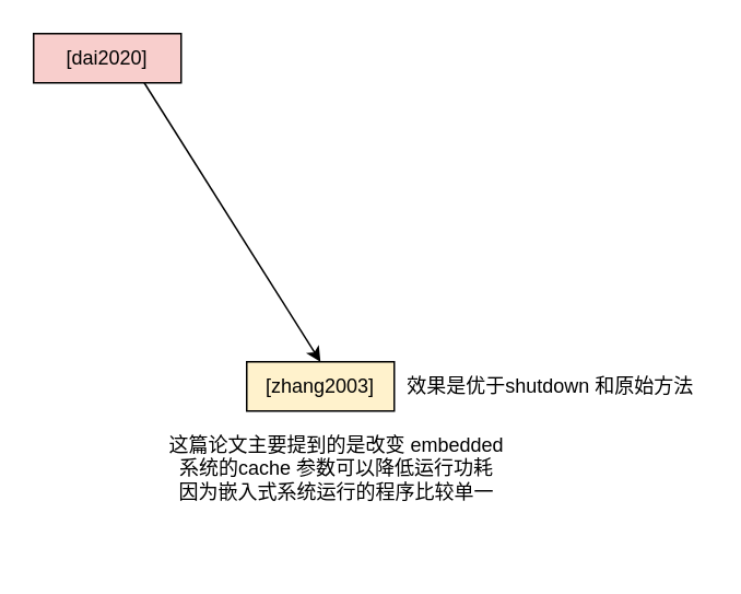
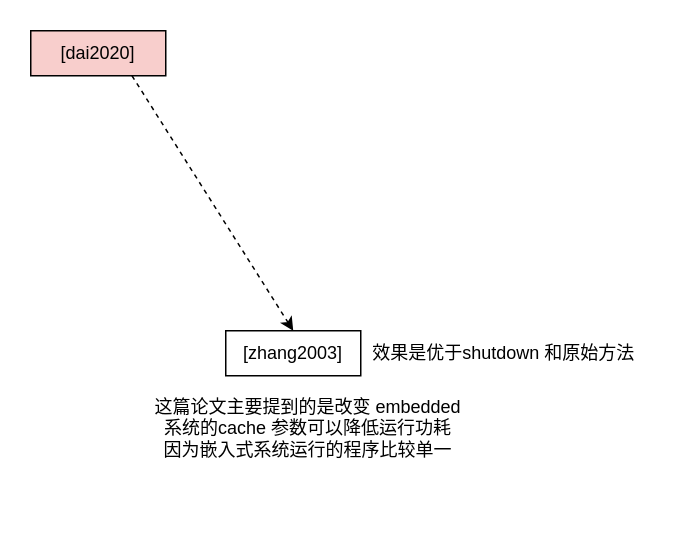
  <mxCell id="0" />
  <mxCell id="1" parent="0" />
  <mxCell id="2" value="[dai2020]" style="rounded=0;whiteSpace=wrap;html=1;fillColor=#f8cecc;" vertex="1" parent="1"><mxGeometry x="20" y="20" width="90" height="30" as="geometry" /></mxCell>
- <mxCell id="3" value="" style="endArrow=classic;html=1;exitX=0.75;exitY=1;exitDx=0;exitDy=0;entryX=0.5;entryY=0;entryDx=0;entryDy=0;" edge="1" parent="1" source="2" target="6"><mxGeometry width="50" height="50" relative="1" as="geometry"><mxPoint x="210" y="170" as="sourcePoint" /><mxPoint x="260" y="120" as="targetPoint" /></mxGeometry></mxCell>
+ <mxCell id="3" value="" style="endArrow=classic;html=1;exitX=0.75;exitY=1;exitDx=0;exitDy=0;entryX=0.5;entryY=0;entryDx=0;entryDy=0;dashed=1;" edge="1" parent="1" source="2" target="6"><mxGeometry width="50" height="50" relative="1" as="geometry"><mxPoint x="210" y="170" as="sourcePoint" /><mxPoint x="260" y="120" as="targetPoint" /></mxGeometry></mxCell>
  <mxCell id="4" value="" style="group" vertex="1" connectable="0" parent="1"><mxGeometry x="110" y="220" width="282" height="120" as="geometry" /></mxCell>
  <mxCell id="5" value="" style="group" vertex="1" connectable="0" parent="4"><mxGeometry width="282" height="120" as="geometry" /></mxCell>
- <mxCell id="6" value="[zhang2003]" style="rounded=0;whiteSpace=wrap;html=1;fillColor=#fff2cc;" vertex="1" parent="5"><mxGeometry x="40" width="90" height="30" as="geometry" /></mxCell>
+ <mxCell id="6" value="[zhang2003]" style="rounded=0;whiteSpace=wrap;html=1;" vertex="1" parent="5"><mxGeometry x="40" width="90" height="30" as="geometry" /></mxCell>
  <mxCell id="7" value="这篇论文主要提到的是改变 embedded 系统的cache 参数可以降低运行功耗&lt;br&gt;因为嵌入式系统运行的程序比较单一" style="text;html=1;strokeColor=none;fillColor=none;align=center;verticalAlign=middle;whiteSpace=wrap;rounded=0;" vertex="1" parent="5"><mxGeometry x="-10" y="30" width="210" height="70" as="geometry" /></mxCell>
  <mxCell id="8" value="效果是优于shutdown 和原始方法" style="text;html=1;align=center;verticalAlign=middle;resizable=0;points=[];autosize=1;" vertex="1" parent="5"><mxGeometry x="130" y="5" width="190" height="20" as="geometry" /></mxCell>
